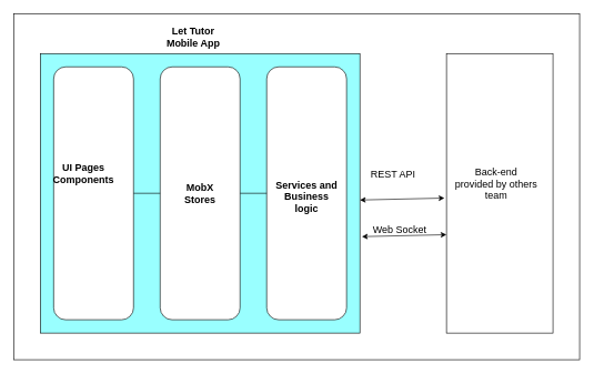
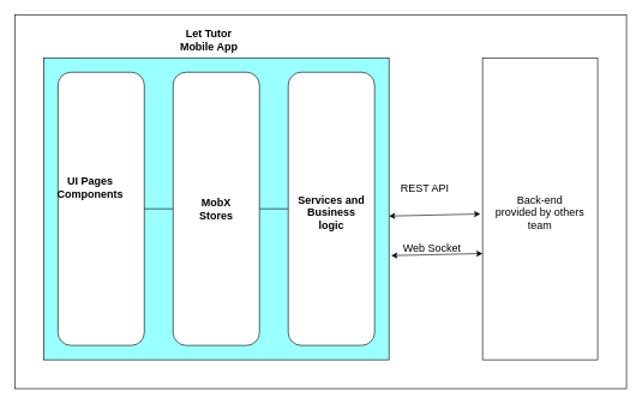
  <mxCell id="0" />
  <mxCell id="1" parent="0" />
  <mxCell id="2" value="" style="rounded=0;whiteSpace=wrap;html=1;" vertex="1" parent="1"><mxGeometry x="670" y="80" width="160" height="420" as="geometry" /></mxCell>
  <mxCell id="3" value="" style="rounded=0;whiteSpace=wrap;html=1;fillColor=#99FFFF;" vertex="1" parent="1"><mxGeometry x="60" y="80" width="480" height="420" as="geometry" /></mxCell>
  <mxCell id="4" value="" style="rounded=1;whiteSpace=wrap;html=1;" vertex="1" parent="1"><mxGeometry x="80" y="100" width="120" height="380" as="geometry" /></mxCell>
  <mxCell id="5" value="" style="rounded=1;whiteSpace=wrap;html=1;" vertex="1" parent="1"><mxGeometry x="240" y="100" width="120" height="380" as="geometry" /></mxCell>
  <mxCell id="6" value="" style="rounded=1;whiteSpace=wrap;html=1;" vertex="1" parent="1"><mxGeometry x="400" y="100" width="120" height="380" as="geometry" /></mxCell>
  <mxCell id="7" value="REST API" style="text;html=1;strokeColor=none;fillColor=none;align=center;verticalAlign=middle;whiteSpace=wrap;rounded=0;fontSize=15;" vertex="1" parent="1"><mxGeometry x="550" y="245" width="80" height="30" as="geometry" /></mxCell>
  <mxCell id="8" value="" style="endArrow=classic;startArrow=classic;html=1;rounded=0;entryX=-0.019;entryY=0.517;entryDx=0;entryDy=0;entryPerimeter=0;exitX=1;exitY=0.524;exitDx=0;exitDy=0;exitPerimeter=0;" edge="1" parent="1" source="3" target="2"><mxGeometry width="50" height="50" relative="1" as="geometry"><mxPoint x="560" y="370" as="sourcePoint" /><mxPoint x="610" y="320" as="targetPoint" /></mxGeometry></mxCell>
  <mxCell id="9" value="" style="endArrow=none;html=1;rounded=0;fontSize=15;exitX=1;exitY=0.5;exitDx=0;exitDy=0;entryX=0;entryY=0.5;entryDx=0;entryDy=0;" edge="1" parent="1" source="4" target="5"><mxGeometry width="50" height="50" relative="1" as="geometry"><mxPoint x="420" y="270" as="sourcePoint" /><mxPoint x="470" y="220" as="targetPoint" /></mxGeometry></mxCell>
  <mxCell id="10" value="" style="endArrow=none;html=1;rounded=0;fontSize=15;exitX=1;exitY=0.5;exitDx=0;exitDy=0;entryX=0;entryY=0.5;entryDx=0;entryDy=0;" edge="1" parent="1" source="5" target="6"><mxGeometry width="50" height="50" relative="1" as="geometry"><mxPoint x="210" y="300" as="sourcePoint" /><mxPoint x="250" y="300" as="targetPoint" /></mxGeometry></mxCell>
  <mxCell id="11" value="UI Pages&lt;br&gt;Components" style="text;html=1;strokeColor=none;fillColor=none;align=center;verticalAlign=middle;whiteSpace=wrap;rounded=0;fontSize=15;labelBorderColor=none;fontStyle=1" vertex="1" parent="1"><mxGeometry x="95" y="245" width="60" height="30" as="geometry" /></mxCell>
  <mxCell id="12" value="MobX Stores" style="text;html=1;strokeColor=none;fillColor=none;align=center;verticalAlign=middle;whiteSpace=wrap;rounded=0;fontSize=15;labelBorderColor=none;fontStyle=1" vertex="1" parent="1"><mxGeometry x="270" y="275" width="60" height="30" as="geometry" /></mxCell>
  <mxCell id="13" value="Services and Business logic" style="text;html=1;strokeColor=none;fillColor=none;align=center;verticalAlign=middle;whiteSpace=wrap;rounded=0;fontSize=15;labelBorderColor=none;fontStyle=1" vertex="1" parent="1"><mxGeometry x="410" y="280" width="100" height="30" as="geometry" /></mxCell>
- <mxCell id="14" value="Back-end&lt;br&gt;provided by others team" style="text;html=1;strokeColor=none;fillColor=none;align=center;verticalAlign=middle;whiteSpace=wrap;rounded=0;fontSize=15;" vertex="1" parent="1"><mxGeometry x="675" y="260" width="140" height="30" as="geometry" /></mxCell>
+ <mxCell id="14" value="Back-end&lt;br&gt;provided by others team" style="text;html=1;strokeColor=none;fillColor=none;align=center;verticalAlign=middle;whiteSpace=wrap;rounded=0;fontSize=15;" vertex="1" parent="1"><mxGeometry x="680" y="280" width="140" height="30" as="geometry" /></mxCell>
  <mxCell id="15" value="Web Socket" style="text;html=1;strokeColor=none;fillColor=none;align=center;verticalAlign=middle;whiteSpace=wrap;rounded=0;fontSize=15;" vertex="1" parent="1"><mxGeometry x="550" y="330" width="100" height="30" as="geometry" /></mxCell>
  <mxCell id="16" value="" style="endArrow=classic;startArrow=classic;html=1;rounded=0;entryX=-0.019;entryY=0.517;entryDx=0;entryDy=0;entryPerimeter=0;exitX=1;exitY=0.524;exitDx=0;exitDy=0;exitPerimeter=0;" edge="1" parent="1"><mxGeometry width="50" height="50" relative="1" as="geometry"><mxPoint x="543.04" y="355.08" as="sourcePoint" /><mxPoint x="670" y="352.14" as="targetPoint" /></mxGeometry></mxCell>
  <mxCell id="17" value="Let Tutor Mobile App" style="text;html=1;strokeColor=none;fillColor=none;align=center;verticalAlign=middle;whiteSpace=wrap;rounded=0;fontSize=15;labelBorderColor=none;fontStyle=1" vertex="1" parent="1"><mxGeometry x="240" y="40" width="100" height="30" as="geometry" /></mxCell>
  <mxCell id="18" value="" style="rounded=0;whiteSpace=wrap;html=1;labelBorderColor=none;fontSize=15;fillColor=none;" vertex="1" parent="1"><mxGeometry y="20" width="850" height="520" as="geometry" x="20" /></mxCell>
